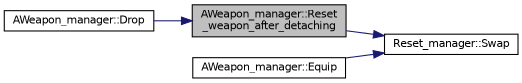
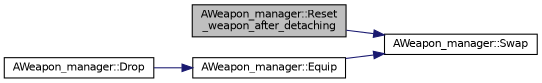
  digraph {
    rankdir=RL
    node [color=black fillcolor=white fontname=Helvetica fontsize=10 shape=record style=filled]
    edge [color=midnightblue dir=back fontname=Helvetica fontsize=10 labelfontname=Helvetica labelfontsize=10 style=solid]
    n1 [fillcolor=grey75 fontcolor=black height=0.2 label="AWeapon_manager::Reset\l_weapon_after_detaching" width=0.4]
    n2 [height=0.2 label="AWeapon_manager::Drop" width=0.4]
-   n3 [height=0.2 label="Reset_manager::Swap" width=0.4]
+   n3 [height=0.2 label="AWeapon_manager::Swap" width=0.4]
    n4 [height=0.2 label="AWeapon_manager::Equip" width=0.4]
-   n1 -> n2
+   n4 -> n2
    n3 -> n1
    n3 -> n4
  }
